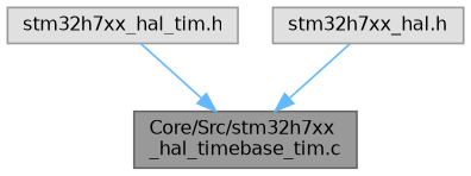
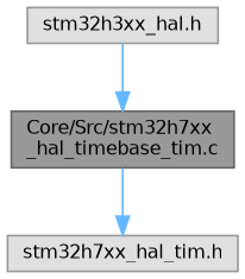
  digraph {
    node [color=grey60 fillcolor="#E0E0E0" fontname=Helvetica fontsize=10 shape=box style=filled]
    edge [color=steelblue1 fontname=Helvetica fontsize=10 labelfontname=Helvetica labelfontsize=10 style=solid]
    n1 [color=gray40 fillcolor=grey60 fontcolor=black height=0.2 label="Core/Src/stm32h7xx\l_hal_timebase_tim.c" width=0.4]
    n2 [height=0.2 label="stm32h7xx_hal_tim.h" width=0.4]
-   n3 [height=0.2 label="stm32h7xx_hal.h" width=0.4]
-   n2 -> n1
+   n3 [height=0.2 label="stm32h3xx_hal.h" width=0.4]
+   n1 -> n2
    n3 -> n1
  }
